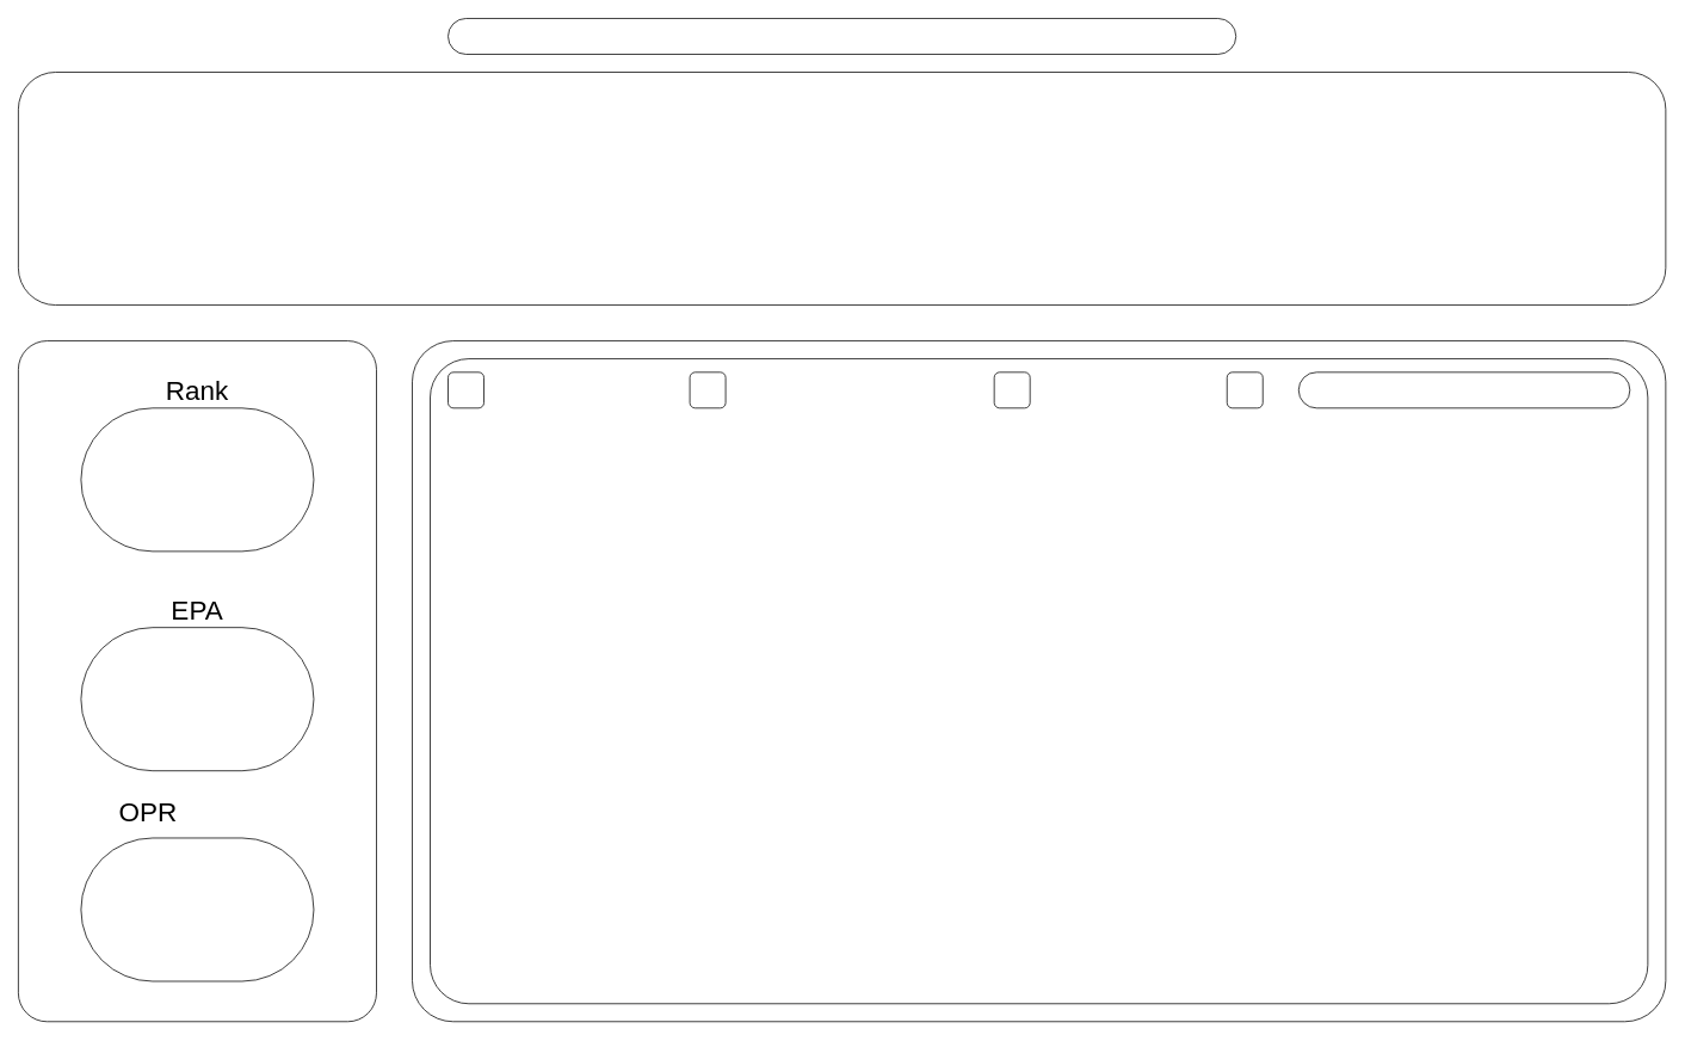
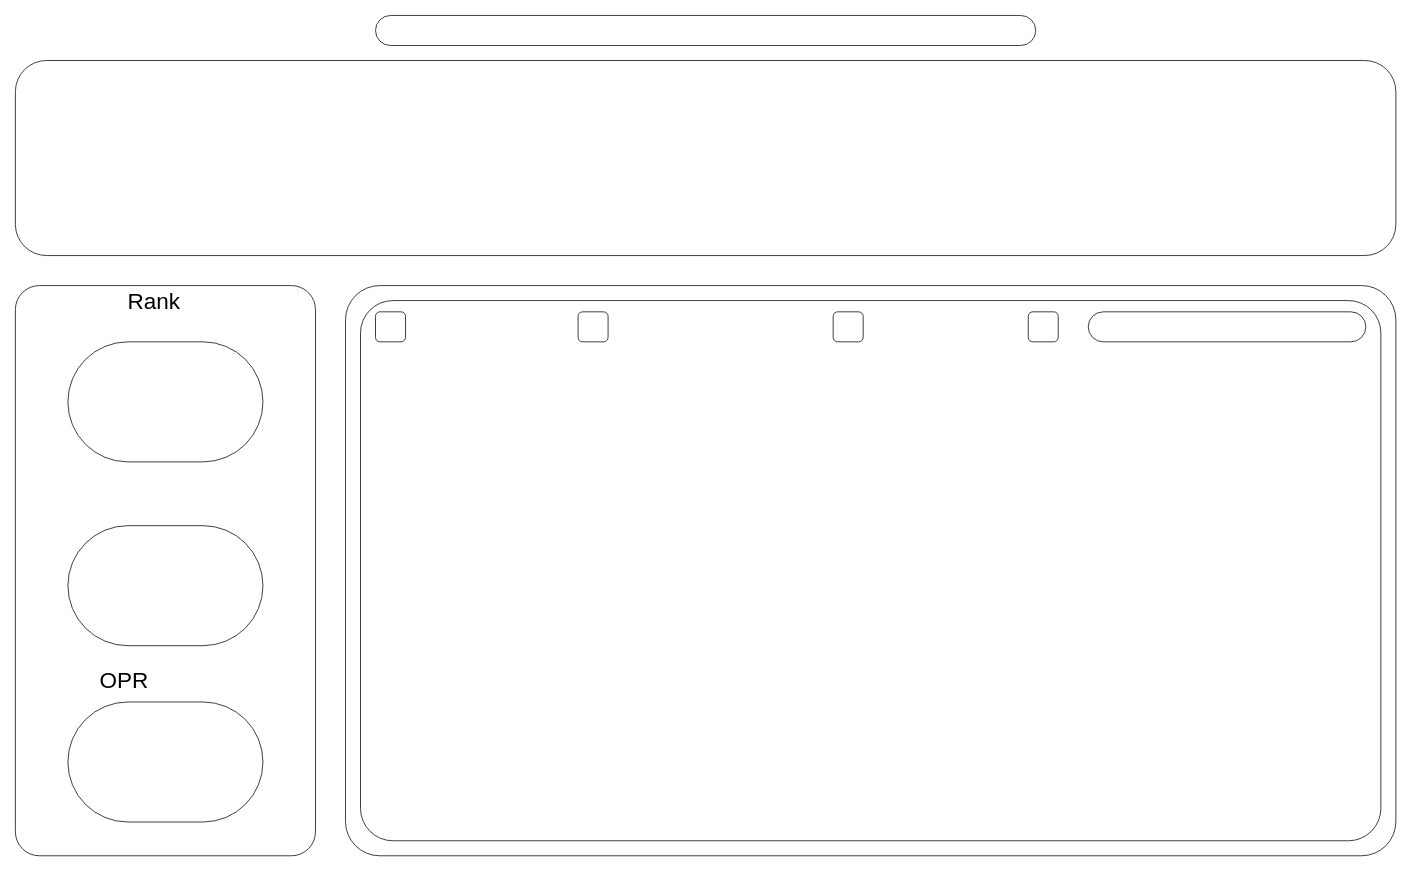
  <mxCell id="0" />
  <mxCell id="1" parent="0" />
  <mxCell id="2" value="" style="rounded=1;whiteSpace=wrap;html=1;arcSize=16;" vertex="1" parent="1"><mxGeometry x="20" y="80" width="1840" height="260" as="geometry" /></mxCell>
  <mxCell id="3" value="" style="rounded=1;whiteSpace=wrap;html=1;arcSize=8;" vertex="1" parent="1"><mxGeometry x="20" y="380" width="400" height="760" as="geometry" /></mxCell>
  <mxCell id="4" value="" style="rounded=1;whiteSpace=wrap;html=1;arcSize=6;" vertex="1" parent="1"><mxGeometry x="460" y="380" width="1400" height="760" as="geometry" /></mxCell>
  <mxCell id="5" value="" style="rounded=1;whiteSpace=wrap;html=1;arcSize=50;" vertex="1" parent="1"><mxGeometry x="500" y="20" width="880" height="40" as="geometry" /></mxCell>
  <mxCell id="6" value="" style="rounded=1;whiteSpace=wrap;html=1;arcSize=50;" vertex="1" parent="1"><mxGeometry x="90" y="455" width="260" height="160" as="geometry" /></mxCell>
  <mxCell id="7" value="" style="rounded=1;whiteSpace=wrap;html=1;arcSize=50;" vertex="1" parent="1"><mxGeometry x="90" y="700" width="260" height="160" as="geometry" /></mxCell>
  <mxCell id="8" value="" style="rounded=1;whiteSpace=wrap;html=1;arcSize=50;" vertex="1" parent="1"><mxGeometry x="90" y="935" width="260" height="160" as="geometry" /></mxCell>
- <mxCell id="9" value="&lt;p style=&quot;line-height: 120%;&quot;&gt;&lt;font style=&quot;font-size: 30px;&quot;&gt;Rank&lt;/font&gt;&lt;/p&gt;" style="text;html=1;align=center;verticalAlign=middle;whiteSpace=wrap;rounded=0;" vertex="1" parent="1"><mxGeometry x="150" y="425" width="140" height="30" as="geometry" /></mxCell>
- <mxCell id="10" value="&lt;p style=&quot;line-height: 120%;&quot;&gt;&lt;span style=&quot;font-size: 30px;&quot;&gt;EPA&lt;/span&gt;&lt;/p&gt;" style="text;html=1;align=center;verticalAlign=middle;whiteSpace=wrap;rounded=0;" vertex="1" parent="1"><mxGeometry x="150" y="670" width="140" height="30" as="geometry" /></mxCell>
+ <mxCell id="9" value="&lt;p style=&quot;line-height: 120%;&quot;&gt;&lt;font style=&quot;font-size: 30px;&quot;&gt;Rank&lt;/font&gt;&lt;/p&gt;" style="text;html=1;align=center;verticalAlign=middle;whiteSpace=wrap;rounded=0;" vertex="1" parent="1"><mxGeometry x="135" y="390" width="140" height="30" as="geometry" /></mxCell>
  <mxCell id="11" value="&lt;p style=&quot;line-height: 120%;&quot;&gt;&lt;font style=&quot;font-size: 30px;&quot;&gt;OPR&lt;/font&gt;&lt;/p&gt;" style="text;html=1;align=center;verticalAlign=middle;whiteSpace=wrap;rounded=0;" vertex="1" parent="1"><mxGeometry x="95" y="895" width="140" height="30" as="geometry" /></mxCell>
  <mxCell id="12" value="" style="rounded=1;whiteSpace=wrap;html=1;arcSize=6;" vertex="1" parent="1"><mxGeometry x="480" y="400" width="1360" height="720" as="geometry" /></mxCell>
  <mxCell id="13" value="" style="rounded=1;whiteSpace=wrap;html=1;arcSize=50;" vertex="1" parent="1"><mxGeometry x="1450" y="415" width="370" height="40" as="geometry" /></mxCell>
  <mxCell id="14" value="" style="rounded=1;whiteSpace=wrap;html=1;" vertex="1" parent="1"><mxGeometry x="1110" y="415" width="40" height="40" as="geometry" /></mxCell>
  <mxCell id="15" value="" style="rounded=1;whiteSpace=wrap;html=1;" vertex="1" parent="1"><mxGeometry x="1370" y="415" width="40" height="40" as="geometry" /></mxCell>
  <mxCell id="16" value="" style="rounded=1;whiteSpace=wrap;html=1;" vertex="1" parent="1"><mxGeometry x="770" y="415" width="40" height="40" as="geometry" /></mxCell>
  <mxCell id="17" value="" style="rounded=1;whiteSpace=wrap;html=1;" vertex="1" parent="1"><mxGeometry x="500" y="415" width="40" height="40" as="geometry" /></mxCell>
